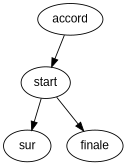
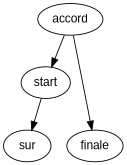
  digraph {
    node [color="#000000" fillcolor="#ffffff" fontname=Arial shape=ellipse style=filled]
    start
    sur
    accord
    finale
    start -> sur
    accord -> start
-   start -> finale
+   accord -> finale
  }
